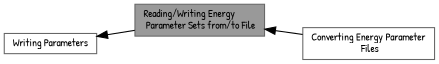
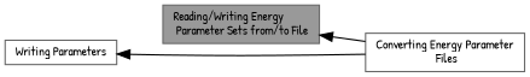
  digraph {
    fontname="Patrick Hand"
    rankdir=LR
    node [color=grey40 fillcolor=white fontname="Patrick Hand" fontsize=10 shape=box style=filled]
    edge [dir=back fontname="Patrick Hand" fontsize=10 labelfontname=Helvetica labelfontsize=10 shape=plaintext style=solid]
    n1 [height=0.2 label="Writing Parameters" width=0.4]
    n2 [color=gray40 fillcolor=grey60 fontcolor=black height=0.2 label="Reading/Writing Energy\l Parameter Sets from/to File" width=0.4]
    n3 [height=0.2 label="Converting Energy Parameter\l Files" width=0.4]
-   n1 -> n2
+   n1 -> n3
    n2 -> n3
  }
